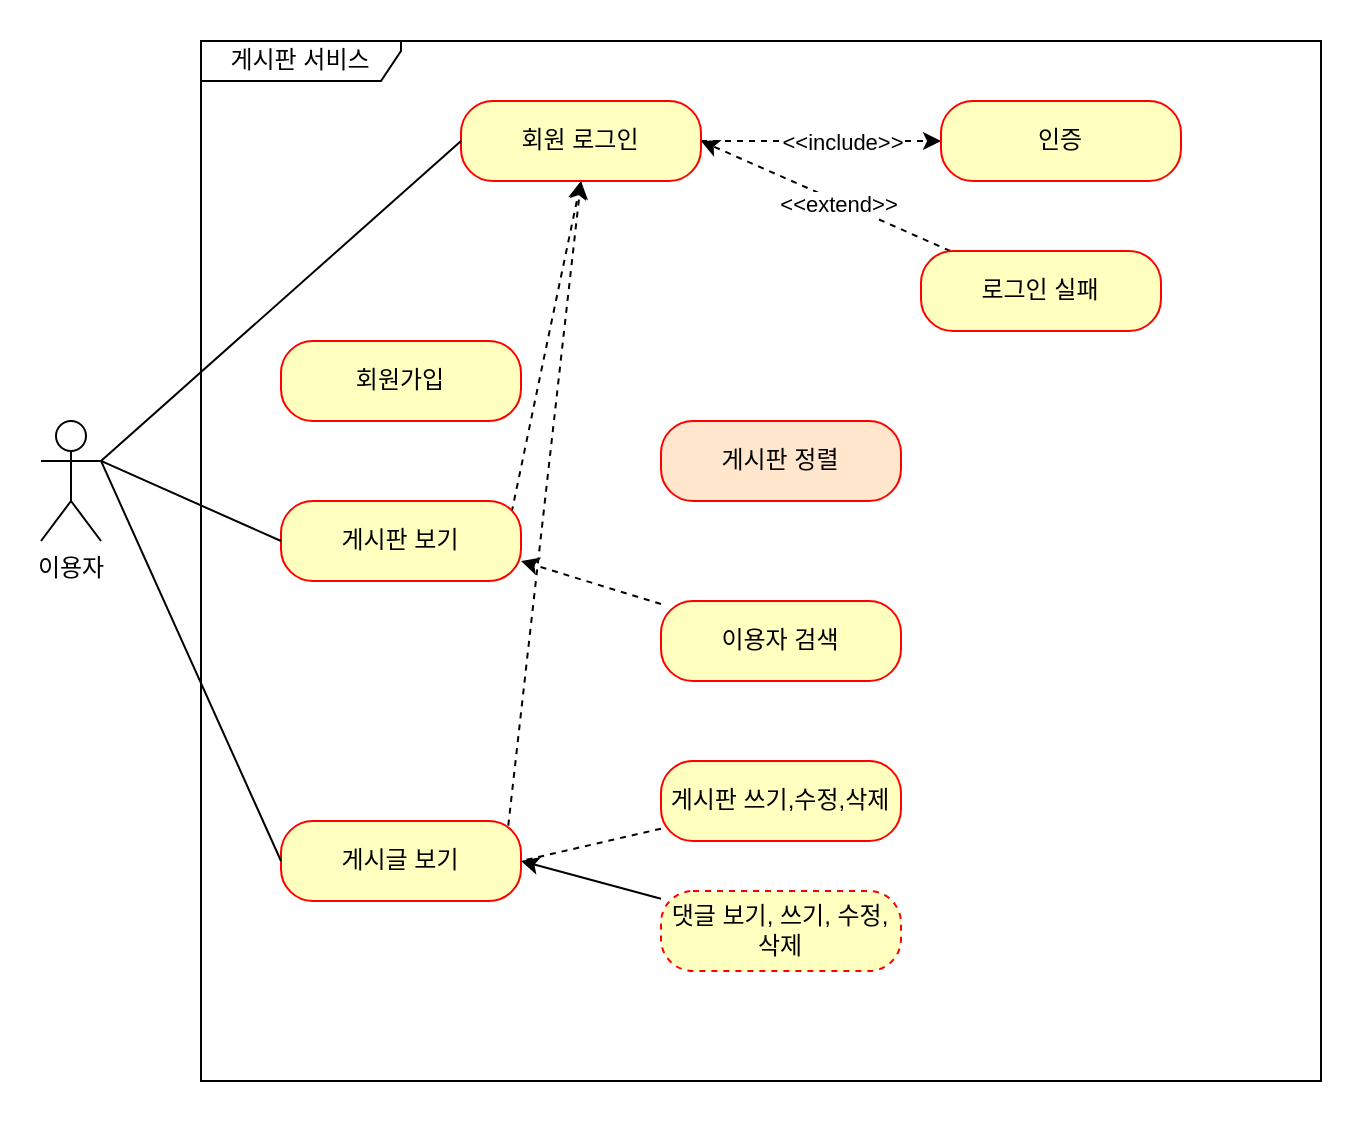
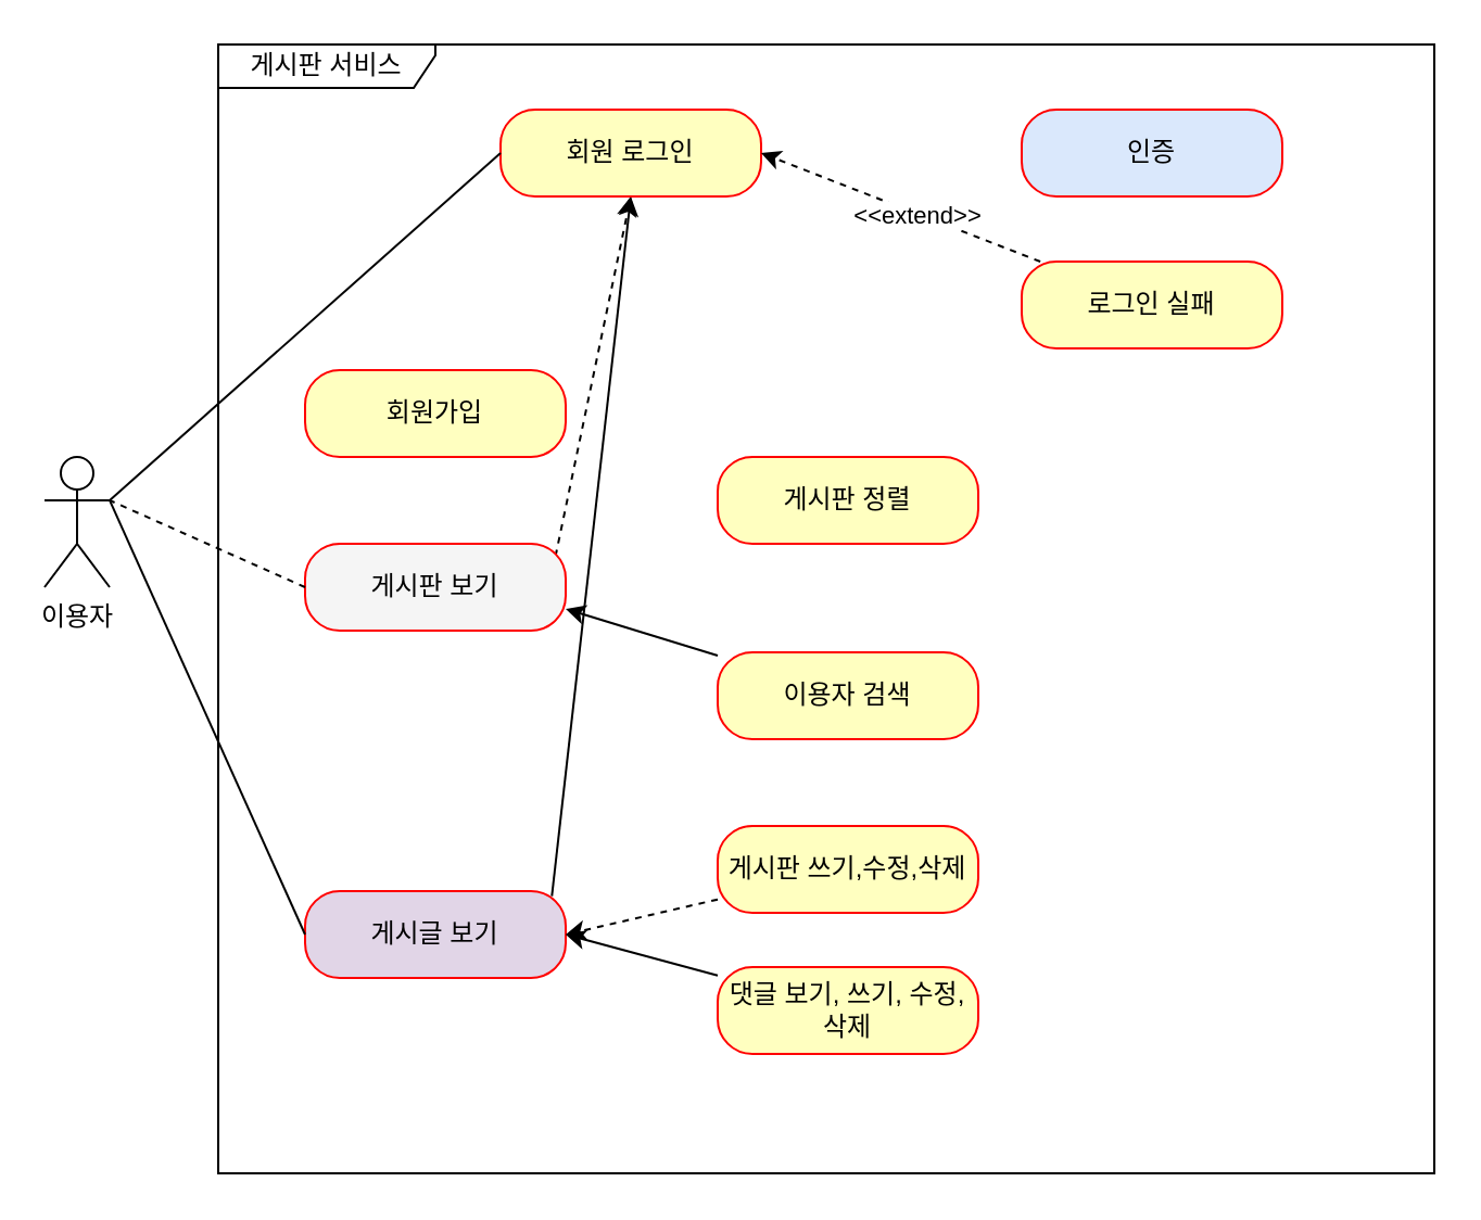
  <mxCell id="0" />
  <mxCell id="1" parent="0" />
  <mxCell id="2" value="이용자&lt;br&gt;" style="shape=umlActor;verticalLabelPosition=bottom;verticalAlign=top;html=1;outlineConnect=0;" vertex="1" parent="1"><mxGeometry x="20" y="210" width="30" height="60" as="geometry" /></mxCell>
  <mxCell id="3" value="게시판 서비스" style="shape=umlFrame;whiteSpace=wrap;html=1;pointerEvents=0;width=100;height=20;" vertex="1" parent="1"><mxGeometry x="100" y="20" width="560" height="520" as="geometry" /></mxCell>
  <mxCell id="4" value="회원가입" style="rounded=1;whiteSpace=wrap;html=1;arcSize=40;fontColor=#000000;fillColor=#ffffc0;strokeColor=#ff0000;" vertex="1" parent="1"><mxGeometry x="140" y="170" width="120" height="40" as="geometry" /></mxCell>
  <mxCell id="5" style="rounded=0;orthogonalLoop=1;jettySize=auto;html=1;entryX=0.5;entryY=1;entryDx=0;entryDy=0;dashed=1;exitX=0.961;exitY=0.142;exitDx=0;exitDy=0;exitPerimeter=0;" edge="1" parent="1" source="6" target="11"><mxGeometry relative="1" as="geometry" /></mxCell>
- <mxCell id="6" value="게시판 보기" style="rounded=1;whiteSpace=wrap;html=1;arcSize=40;fontColor=#000000;fillColor=#ffffc0;strokeColor=#ff0000;" vertex="1" parent="1"><mxGeometry x="140" y="250" width="120" height="40" as="geometry" /></mxCell>
- <mxCell id="7" style="rounded=0;orthogonalLoop=1;jettySize=auto;html=1;entryX=0.5;entryY=1;entryDx=0;entryDy=0;dashed=1;exitX=0.947;exitY=0.058;exitDx=0;exitDy=0;exitPerimeter=0;" edge="1" parent="1" source="8" target="11"><mxGeometry relative="1" as="geometry" /></mxCell>
- <mxCell id="8" value="게시글 보기" style="rounded=1;whiteSpace=wrap;html=1;arcSize=40;fontColor=#000000;fillColor=#ffffc0;strokeColor=#ff0000;" vertex="1" parent="1"><mxGeometry x="140" y="410" width="120" height="40" as="geometry" /></mxCell>
- <mxCell id="9" style="rounded=0;orthogonalLoop=1;jettySize=auto;html=1;endArrow=classic;endFill=1;dashed=1;" edge="1" parent="1" source="11" target="12"><mxGeometry relative="1" as="geometry" /></mxCell>
- <mxCell id="10" value="&amp;lt;&amp;lt;include&amp;gt;&amp;gt;" style="edgeLabel;html=1;align=center;verticalAlign=middle;resizable=0;points=[];" vertex="1" connectable="0" parent="9"><mxGeometry x="-0.05" y="1" relative="1" as="geometry"><mxPoint x="13" y="1" as="offset" /></mxGeometry></mxCell>
+ <mxCell id="6" value="게시판 보기" style="rounded=1;whiteSpace=wrap;html=1;arcSize=40;fontColor=#000000;fillColor=#f5f5f5;strokeColor=#ff0000;" vertex="1" parent="1"><mxGeometry x="140" y="250" width="120" height="40" as="geometry" /></mxCell>
+ <mxCell id="7" style="rounded=0;orthogonalLoop=1;jettySize=auto;html=1;entryX=0.5;entryY=1;entryDx=0;entryDy=0;dashed=0;exitX=0.947;exitY=0.058;exitDx=0;exitDy=0;exitPerimeter=0;" edge="1" parent="1" source="8" target="11"><mxGeometry relative="1" as="geometry" /></mxCell>
+ <mxCell id="8" value="게시글 보기" style="rounded=1;whiteSpace=wrap;html=1;arcSize=40;fontColor=#000000;fillColor=#e1d5e7;strokeColor=#ff0000;" vertex="1" parent="1"><mxGeometry x="140" y="410" width="120" height="40" as="geometry" /></mxCell>
  <mxCell id="11" value="회원 로그인" style="rounded=1;whiteSpace=wrap;html=1;arcSize=40;fontColor=#000000;fillColor=#ffffc0;strokeColor=#ff0000;" vertex="1" parent="1"><mxGeometry x="230" y="50" width="120" height="40" as="geometry" /></mxCell>
- <mxCell id="12" value="인증" style="rounded=1;whiteSpace=wrap;html=1;arcSize=40;fontColor=#000000;fillColor=#ffffc0;strokeColor=#ff0000;" vertex="1" parent="1"><mxGeometry x="470" y="50" width="120" height="40" as="geometry" /></mxCell>
+ <mxCell id="12" value="인증" style="rounded=1;whiteSpace=wrap;html=1;arcSize=40;fontColor=#000000;fillColor=#dae8fc;strokeColor=#ff0000;" vertex="1" parent="1"><mxGeometry x="470" y="50" width="120" height="40" as="geometry" /></mxCell>
  <mxCell id="13" style="rounded=0;orthogonalLoop=1;jettySize=auto;html=1;entryX=1;entryY=0.5;entryDx=0;entryDy=0;endArrow=classic;endFill=1;dashed=1;" edge="1" parent="1" source="15" target="11"><mxGeometry relative="1" as="geometry" /></mxCell>
  <mxCell id="14" value="&amp;lt;&amp;lt;extend&amp;gt;&amp;gt;" style="edgeLabel;html=1;align=center;verticalAlign=middle;resizable=0;points=[];" vertex="1" connectable="0" parent="13"><mxGeometry x="-0.11" relative="1" as="geometry"><mxPoint y="1" as="offset" /></mxGeometry></mxCell>
- <mxCell id="15" value="로그인 실패" style="rounded=1;whiteSpace=wrap;html=1;arcSize=40;fontColor=#000000;fillColor=#ffffc0;strokeColor=#ff0000;" vertex="1" parent="1"><mxGeometry x="460" y="125" width="120" height="40" as="geometry" /></mxCell>
- <mxCell id="16" value="게시판 정렬" style="rounded=1;whiteSpace=wrap;html=1;arcSize=40;fontColor=#000000;fillColor=#ffe6cc;strokeColor=#ff0000;" vertex="1" parent="1"><mxGeometry x="330" y="210" width="120" height="40" as="geometry" /></mxCell>
- <mxCell id="17" style="rounded=0;orthogonalLoop=1;jettySize=auto;html=1;entryX=1;entryY=0.75;entryDx=0;entryDy=0;dashed=1;" edge="1" parent="1" source="18" target="6"><mxGeometry relative="1" as="geometry" /></mxCell>
+ <mxCell id="15" value="로그인 실패" style="rounded=1;whiteSpace=wrap;html=1;arcSize=40;fontColor=#000000;fillColor=#ffffc0;strokeColor=#ff0000;" vertex="1" parent="1"><mxGeometry x="470" y="120" width="120" height="40" as="geometry" /></mxCell>
+ <mxCell id="16" value="게시판 정렬" style="rounded=1;whiteSpace=wrap;html=1;arcSize=40;fontColor=#000000;fillColor=#ffffc0;strokeColor=#ff0000;" vertex="1" parent="1"><mxGeometry x="330" y="210" width="120" height="40" as="geometry" /></mxCell>
+ <mxCell id="17" style="rounded=0;orthogonalLoop=1;jettySize=auto;html=1;entryX=1;entryY=0.75;entryDx=0;entryDy=0;dashed=0;" edge="1" parent="1" source="18" target="6"><mxGeometry relative="1" as="geometry" /></mxCell>
  <mxCell id="18" value="이용자 검색" style="rounded=1;whiteSpace=wrap;html=1;arcSize=40;fontColor=#000000;fillColor=#ffffc0;strokeColor=#ff0000;" vertex="1" parent="1"><mxGeometry x="330" y="300" width="120" height="40" as="geometry" /></mxCell>
- <mxCell id="19" style="rounded=0;orthogonalLoop=1;jettySize=auto;html=1;entryX=1;entryY=0.5;entryDx=0;entryDy=0;dashed=1;endArrow=none;" edge="1" parent="1" source="20" target="8"><mxGeometry relative="1" as="geometry" /></mxCell>
+ <mxCell id="19" style="rounded=0;orthogonalLoop=1;jettySize=auto;html=1;entryX=1;entryY=0.5;entryDx=0;entryDy=0;dashed=1;" edge="1" parent="1" source="20" target="8"><mxGeometry relative="1" as="geometry" /></mxCell>
  <mxCell id="20" value="게시판 쓰기,수정,삭제" style="rounded=1;whiteSpace=wrap;html=1;arcSize=40;fontColor=#000000;fillColor=#ffffc0;strokeColor=#ff0000;" vertex="1" parent="1"><mxGeometry x="330" y="380" width="120" height="40" as="geometry" /></mxCell>
  <mxCell id="21" style="rounded=0;orthogonalLoop=1;jettySize=auto;html=1;entryX=1;entryY=0.5;entryDx=0;entryDy=0;dashed=0;" edge="1" parent="1" source="22" target="8"><mxGeometry relative="1" as="geometry" /></mxCell>
- <mxCell id="22" value="댓글 보기, 쓰기, 수정, 삭제" style="rounded=1;whiteSpace=wrap;html=1;arcSize=40;fontColor=#000000;fillColor=#ffffc0;strokeColor=#ff0000;dashed=1;" vertex="1" parent="1"><mxGeometry x="330" y="445" width="120" height="40" as="geometry" /></mxCell>
+ <mxCell id="22" value="댓글 보기, 쓰기, 수정, 삭제" style="rounded=1;whiteSpace=wrap;html=1;arcSize=40;fontColor=#000000;fillColor=#ffffc0;strokeColor=#ff0000;" vertex="1" parent="1"><mxGeometry x="330" y="445" width="120" height="40" as="geometry" /></mxCell>
  <mxCell id="23" style="rounded=0;orthogonalLoop=1;jettySize=auto;html=1;entryX=1;entryY=0.333;entryDx=0;entryDy=0;entryPerimeter=0;endArrow=none;endFill=0;exitX=0;exitY=0.5;exitDx=0;exitDy=0;" edge="1" parent="1" source="11" target="2"><mxGeometry relative="1" as="geometry" /></mxCell>
- <mxCell id="24" style="rounded=0;orthogonalLoop=1;jettySize=auto;html=1;entryX=1;entryY=0.333;entryDx=0;entryDy=0;entryPerimeter=0;endArrow=none;endFill=0;exitX=0;exitY=0.5;exitDx=0;exitDy=0;" edge="1" parent="1" source="6" target="2"><mxGeometry relative="1" as="geometry"><mxPoint x="150" y="216" as="sourcePoint" /><mxPoint x="60" y="240" as="targetPoint" /></mxGeometry></mxCell>
+ <mxCell id="24" style="rounded=0;orthogonalLoop=1;jettySize=auto;html=1;entryX=1;entryY=0.333;entryDx=0;entryDy=0;entryPerimeter=0;endArrow=none;endFill=0;exitX=0;exitY=0.5;exitDx=0;exitDy=0;dashed=1;" edge="1" parent="1" source="6" target="2"><mxGeometry relative="1" as="geometry"><mxPoint x="150" y="216" as="sourcePoint" /><mxPoint x="60" y="240" as="targetPoint" /></mxGeometry></mxCell>
  <mxCell id="25" style="rounded=0;orthogonalLoop=1;jettySize=auto;html=1;entryX=1;entryY=0.333;entryDx=0;entryDy=0;entryPerimeter=0;endArrow=none;endFill=0;exitX=0;exitY=0.5;exitDx=0;exitDy=0;" edge="1" parent="1" source="8" target="2"><mxGeometry relative="1" as="geometry"><mxPoint x="160" y="226" as="sourcePoint" /><mxPoint x="70" y="250" as="targetPoint" /></mxGeometry></mxCell>
